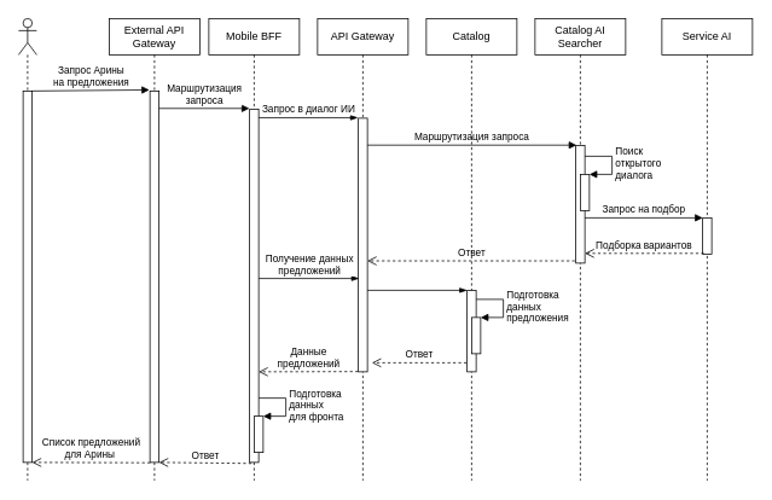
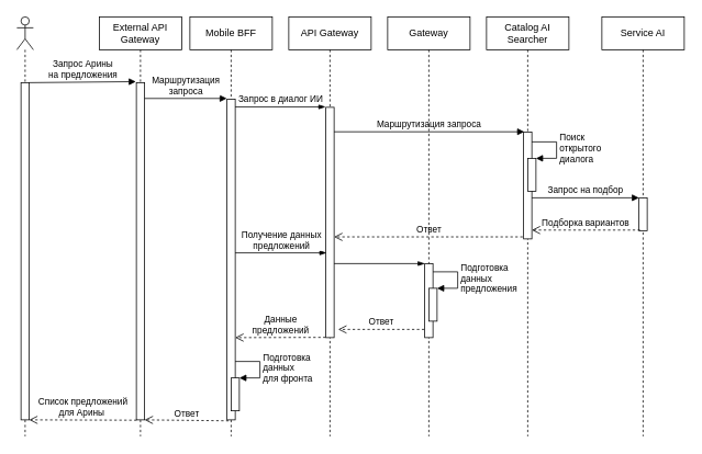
  <mxCell id="0" />
  <mxCell id="1" parent="0" />
  <mxCell id="2" value="" style="shape=umlLifeline;participant=umlActor;perimeter=lifelinePerimeter;whiteSpace=wrap;html=1;container=1;collapsible=0;recursiveResize=0;verticalAlign=top;spacingTop=36;outlineConnect=0;" parent="1" vertex="1"><mxGeometry x="20" y="20" width="20" height="510" as="geometry" /></mxCell>
  <mxCell id="3" value="" style="html=1;points=[];perimeter=orthogonalPerimeter;" parent="2" vertex="1"><mxGeometry x="5" y="80" width="10" height="410" as="geometry" /></mxCell>
  <mxCell id="4" value="Запрос Арины&lt;br&gt;на предложения" style="html=1;verticalAlign=bottom;endArrow=block;entryX=-0.064;entryY=-0.003;entryDx=0;entryDy=0;entryPerimeter=0;" parent="1" target="6" edge="1"><mxGeometry relative="1" as="geometry"><mxPoint x="35" y="100" as="sourcePoint" /><mxPoint x="165" y="100" as="targetPoint" /></mxGeometry></mxCell>
  <mxCell id="5" value="External API Gateway" style="shape=umlLifeline;perimeter=lifelinePerimeter;whiteSpace=wrap;html=1;container=1;collapsible=0;recursiveResize=0;outlineConnect=0;" parent="1" vertex="1"><mxGeometry x="120" y="20" width="100" height="510" as="geometry" /></mxCell>
  <mxCell id="6" value="" style="html=1;points=[];perimeter=orthogonalPerimeter;" parent="5" vertex="1"><mxGeometry x="45" y="80" width="10" height="410" as="geometry" /></mxCell>
  <mxCell id="7" value="Mobile BFF" style="shape=umlLifeline;perimeter=lifelinePerimeter;whiteSpace=wrap;html=1;container=1;collapsible=0;recursiveResize=0;outlineConnect=0;" parent="1" vertex="1"><mxGeometry x="230" y="20" width="100" height="510" as="geometry" /></mxCell>
  <mxCell id="8" value="" style="html=1;points=[];perimeter=orthogonalPerimeter;" parent="7" vertex="1"><mxGeometry x="45" y="100" width="10" height="390" as="geometry" /></mxCell>
  <mxCell id="9" value="" style="html=1;points=[];perimeter=orthogonalPerimeter;" vertex="1" parent="7"><mxGeometry x="50" y="439" width="10" height="40" as="geometry" /></mxCell>
  <mxCell id="10" value="Подготовка&lt;br&gt;данных&lt;br&gt;для фронта" style="edgeStyle=orthogonalEdgeStyle;html=1;align=left;spacingLeft=2;endArrow=block;rounded=0;entryX=1;entryY=0;" edge="1" target="9" parent="7"><mxGeometry relative="1" as="geometry"><mxPoint x="55" y="419" as="sourcePoint" /><Array as="points"><mxPoint x="85" y="419" /></Array></mxGeometry></mxCell>
  <mxCell id="11" value="Данные&lt;br&gt;предложений" style="html=1;verticalAlign=bottom;endArrow=open;dashed=1;endSize=8;exitX=-0.033;exitY=0.999;exitDx=0;exitDy=0;exitPerimeter=0;" edge="1" parent="7" source="21"><mxGeometry relative="1" as="geometry"><mxPoint x="55" y="390" as="targetPoint" /><mxPoint x="159.46" y="390" as="sourcePoint" /></mxGeometry></mxCell>
  <mxCell id="12" value="Catalog AI Searcher" style="shape=umlLifeline;perimeter=lifelinePerimeter;whiteSpace=wrap;html=1;container=1;collapsible=0;recursiveResize=0;outlineConnect=0;" parent="1" vertex="1"><mxGeometry x="590" y="20" width="100" height="510" as="geometry" /></mxCell>
  <mxCell id="13" value="" style="html=1;points=[];perimeter=orthogonalPerimeter;" parent="12" vertex="1"><mxGeometry x="45" y="140" width="10" height="130" as="geometry" /></mxCell>
  <mxCell id="14" value="" style="html=1;points=[];perimeter=orthogonalPerimeter;" parent="12" vertex="1"><mxGeometry x="50" y="172" width="10" height="40" as="geometry" /></mxCell>
  <mxCell id="15" value="Поиск &lt;br&gt;открытого&lt;br&gt;диалога" style="edgeStyle=orthogonalEdgeStyle;html=1;align=left;spacingLeft=2;endArrow=block;rounded=0;entryX=1;entryY=0;" parent="12" target="14" edge="1"><mxGeometry relative="1" as="geometry"><mxPoint x="55" y="152" as="sourcePoint" /><Array as="points"><mxPoint x="85" y="152" /></Array></mxGeometry></mxCell>
  <mxCell id="16" value="Service AI" style="shape=umlLifeline;perimeter=lifelinePerimeter;whiteSpace=wrap;html=1;container=1;collapsible=0;recursiveResize=0;outlineConnect=0;" parent="1" vertex="1"><mxGeometry x="730" y="20" width="100" height="510" as="geometry" /></mxCell>
  <mxCell id="17" value="" style="html=1;points=[];perimeter=orthogonalPerimeter;" vertex="1" parent="16"><mxGeometry x="45" y="220" width="10" height="40" as="geometry" /></mxCell>
  <mxCell id="18" value="Маршрутизация&lt;br&gt;запроса" style="html=1;verticalAlign=bottom;endArrow=block;entryX=-0.028;entryY=-0.002;entryDx=0;entryDy=0;entryPerimeter=0;" parent="1" source="6" edge="1" target="8"><mxGeometry width="80" relative="1" as="geometry"><mxPoint x="180" y="120" as="sourcePoint" /><mxPoint x="330" y="120" as="targetPoint" /><mxPoint as="offset" /></mxGeometry></mxCell>
  <mxCell id="19" value="Запрос в диалог ИИ" style="html=1;verticalAlign=bottom;endArrow=blockThin;entryX=-0.045;entryY=-0.002;entryDx=0;entryDy=0;entryPerimeter=0;endFill=1;" parent="1" source="8" target="21" edge="1"><mxGeometry x="0.003" width="80" relative="1" as="geometry"><mxPoint x="370" y="130" as="sourcePoint" /><mxPoint x="540.45" y="130" as="targetPoint" /><mxPoint as="offset" /></mxGeometry></mxCell>
  <mxCell id="20" value="API Gateway" style="shape=umlLifeline;perimeter=lifelinePerimeter;whiteSpace=wrap;html=1;container=1;collapsible=0;recursiveResize=0;outlineConnect=0;" parent="1" vertex="1"><mxGeometry x="350" y="20" width="100" height="510" as="geometry" /></mxCell>
  <mxCell id="21" value="" style="html=1;points=[];perimeter=orthogonalPerimeter;" parent="20" vertex="1"><mxGeometry x="45" y="110" width="10" height="280" as="geometry" /></mxCell>
  <mxCell id="22" value="" style="html=1;verticalAlign=bottom;endArrow=blockThin;endFill=1;entryX=0;entryY=0.561;entryDx=0;entryDy=0;entryPerimeter=0;" edge="1" parent="20"><mxGeometry x="0.007" width="80" relative="1" as="geometry"><mxPoint x="55.0" y="300" as="sourcePoint" /><mxPoint x="165.0" y="300" as="targetPoint" /><mxPoint as="offset" /></mxGeometry></mxCell>
  <mxCell id="23" value="Ответ" style="html=1;verticalAlign=bottom;endArrow=open;dashed=1;endSize=8;exitX=-0.108;exitY=0.981;exitDx=0;exitDy=0;exitPerimeter=0;" edge="1" parent="20"><mxGeometry relative="1" as="geometry"><mxPoint x="60" y="380" as="targetPoint" /><mxPoint x="164.46" y="380" as="sourcePoint" /></mxGeometry></mxCell>
  <mxCell id="24" value="Маршрутизация запроса" style="html=1;verticalAlign=bottom;endArrow=block;entryX=0.078;entryY=-0.002;entryDx=0;entryDy=0;entryPerimeter=0;" parent="1" source="21" target="13" edge="1"><mxGeometry x="-0.005" width="80" relative="1" as="geometry"><mxPoint x="560" y="160" as="sourcePoint" /><mxPoint x="660" y="160" as="targetPoint" /><mxPoint as="offset" /></mxGeometry></mxCell>
  <mxCell id="25" value="Ответ" style="html=1;verticalAlign=bottom;endArrow=open;dashed=1;endSize=8;exitX=-0.108;exitY=0.981;exitDx=0;exitDy=0;exitPerimeter=0;" parent="1" source="13" target="21" edge="1"><mxGeometry relative="1" as="geometry"><mxPoint x="530" y="250" as="targetPoint" /><mxPoint x="664.5" y="250" as="sourcePoint" /></mxGeometry></mxCell>
  <mxCell id="26" value="Список предложений &lt;br&gt;для Арины&amp;nbsp;" style="html=1;verticalAlign=bottom;endArrow=open;dashed=1;endSize=8;exitX=0.026;exitY=1.001;exitDx=0;exitDy=0;exitPerimeter=0;" parent="1" source="6" target="3" edge="1"><mxGeometry relative="1" as="geometry"><mxPoint x="50" y="280" as="targetPoint" /><mxPoint x="140" y="280" as="sourcePoint" /></mxGeometry></mxCell>
  <mxCell id="27" value="Ответ" style="html=1;verticalAlign=bottom;endArrow=open;dashed=1;endSize=8;exitX=0.191;exitY=1.003;exitDx=0;exitDy=0;exitPerimeter=0;" parent="1" source="8" target="6" edge="1"><mxGeometry relative="1" as="geometry"><mxPoint x="190" y="270" as="targetPoint" /><mxPoint x="329" y="270" as="sourcePoint" /></mxGeometry></mxCell>
  <mxCell id="28" value="Подборка вариантов" style="html=1;verticalAlign=bottom;endArrow=open;dashed=1;endSize=8;exitX=0.139;exitY=0.981;exitDx=0;exitDy=0;exitPerimeter=0;" edge="1" parent="1" source="17" target="13"><mxGeometry relative="1" as="geometry"><mxPoint x="680" y="270" as="targetPoint" /><mxPoint x="850" y="270" as="sourcePoint" /></mxGeometry></mxCell>
- <mxCell id="29" value="Catalog" style="shape=umlLifeline;perimeter=lifelinePerimeter;whiteSpace=wrap;html=1;container=1;collapsible=0;recursiveResize=0;outlineConnect=0;" vertex="1" parent="1"><mxGeometry x="470" y="20" width="100" height="510" as="geometry" /></mxCell>
+ <mxCell id="29" value="Gateway" style="shape=umlLifeline;perimeter=lifelinePerimeter;whiteSpace=wrap;html=1;container=1;collapsible=0;recursiveResize=0;outlineConnect=0;" vertex="1" parent="1"><mxGeometry x="470" y="20" width="100" height="510" as="geometry" /></mxCell>
  <mxCell id="30" value="" style="html=1;points=[];perimeter=orthogonalPerimeter;" vertex="1" parent="29"><mxGeometry x="45" y="300" width="10" height="90" as="geometry" /></mxCell>
  <mxCell id="31" value="" style="html=1;points=[];perimeter=orthogonalPerimeter;" vertex="1" parent="29"><mxGeometry x="50" y="330" width="10" height="40" as="geometry" /></mxCell>
  <mxCell id="32" value="Подготовка&lt;br&gt;данных&lt;br&gt;предложения" style="edgeStyle=orthogonalEdgeStyle;html=1;align=left;spacingLeft=2;endArrow=block;rounded=0;entryX=1;entryY=0;" edge="1" target="31" parent="29"><mxGeometry relative="1" as="geometry"><mxPoint x="55" y="310" as="sourcePoint" /><Array as="points"><mxPoint x="85" y="310" /></Array></mxGeometry></mxCell>
  <mxCell id="33" value="Запрос на подбор" style="html=1;verticalAlign=bottom;endArrow=block;" edge="1" parent="1" source="13" target="17"><mxGeometry x="-0.005" width="80" relative="1" as="geometry"><mxPoint x="670" y="245" as="sourcePoint" /><mxPoint x="749" y="245" as="targetPoint" /><mxPoint as="offset" /></mxGeometry></mxCell>
  <mxCell id="34" value="Получение данных&lt;br&gt;предложений" style="html=1;verticalAlign=bottom;endArrow=blockThin;endFill=1;entryX=0.076;entryY=0.632;entryDx=0;entryDy=0;entryPerimeter=0;" edge="1" parent="1" source="8" target="21"><mxGeometry x="0.007" width="80" relative="1" as="geometry"><mxPoint x="290" y="310" as="sourcePoint" /><mxPoint x="390" y="310" as="targetPoint" /><mxPoint as="offset" /></mxGeometry></mxCell>
